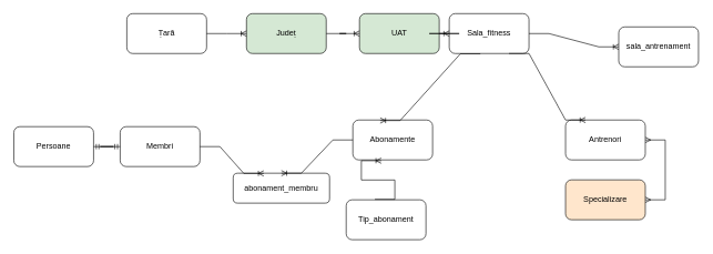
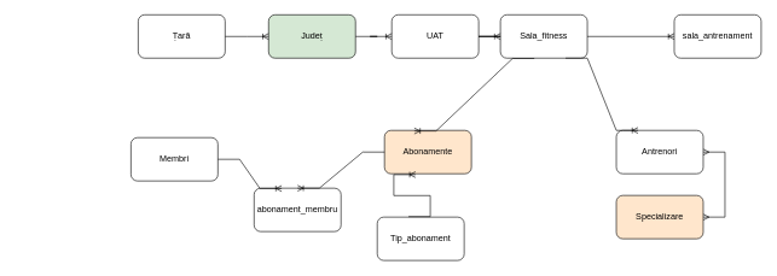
  <mxCell id="0" />
  <mxCell id="1" parent="0" />
  <mxCell id="2" value="Țară" style="rounded=1;whiteSpace=wrap;html=1;" vertex="1" parent="1"><mxGeometry x="190" y="20" width="120" height="60" as="geometry" /></mxCell>
  <mxCell id="3" value="Județ" style="rounded=1;whiteSpace=wrap;html=1;fillColor=#d5e8d4;" vertex="1" parent="1"><mxGeometry x="370" y="20" width="120" height="60" as="geometry" /></mxCell>
- <mxCell id="4" value="UAT" style="rounded=1;whiteSpace=wrap;html=1;fillColor=#d5e8d4;" vertex="1" parent="1"><mxGeometry x="540" y="20" width="120" height="60" as="geometry" /></mxCell>
- <mxCell id="5" value="Sala_fitness" style="rounded=1;whiteSpace=wrap;html=1;" vertex="1" parent="1"><mxGeometry x="675" y="20" width="120" height="60" as="geometry" /></mxCell>
+ <mxCell id="4" value="UAT" style="rounded=1;whiteSpace=wrap;html=1;" vertex="1" parent="1"><mxGeometry x="540" y="20" width="120" height="60" as="geometry" /></mxCell>
+ <mxCell id="5" value="Sala_fitness" style="rounded=1;whiteSpace=wrap;html=1;" vertex="1" parent="1"><mxGeometry x="690" y="20" width="120" height="60" as="geometry" /></mxCell>
  <mxCell id="6" value="Membri" style="rounded=1;whiteSpace=wrap;html=1;" vertex="1" parent="1"><mxGeometry x="180" y="190" width="120" height="60" as="geometry" /></mxCell>
- <mxCell id="7" value="Abonamente" style="rounded=1;whiteSpace=wrap;html=1;" vertex="1" parent="1"><mxGeometry x="530" y="180" width="120" height="60" as="geometry" /></mxCell>
+ <mxCell id="7" value="Abonamente" style="rounded=1;whiteSpace=wrap;html=1;fillColor=#ffe6cc;" vertex="1" parent="1"><mxGeometry x="530" y="180" width="120" height="60" as="geometry" /></mxCell>
  <mxCell id="8" value="Tip_abonament" style="rounded=1;whiteSpace=wrap;html=1;" vertex="1" parent="1"><mxGeometry x="520" y="300" width="120" height="60" as="geometry" /></mxCell>
  <mxCell id="9" value="Antrenori" style="rounded=1;whiteSpace=wrap;html=1;" vertex="1" parent="1"><mxGeometry x="850" y="180" width="120" height="60" as="geometry" /></mxCell>
  <mxCell id="10" value="Specializare" style="rounded=1;whiteSpace=wrap;html=1;fillColor=#ffe6cc;" vertex="1" parent="1"><mxGeometry x="850" y="270" width="120" height="60" as="geometry" /></mxCell>
- <mxCell id="11" value="sala_antrenament" style="rounded=1;whiteSpace=wrap;html=1;" vertex="1" parent="1"><mxGeometry x="930" y="40" width="120" height="60" as="geometry" /></mxCell>
- <mxCell id="12" value="Persoane" style="rounded=1;whiteSpace=wrap;html=1;" vertex="1" parent="1"><mxGeometry x="20" y="190" width="120" height="60" as="geometry" /></mxCell>
+ <mxCell id="11" value="sala_antrenament" style="rounded=1;whiteSpace=wrap;html=1;" vertex="1" parent="1"><mxGeometry x="930" y="20" width="120" height="60" as="geometry" /></mxCell>
  <mxCell id="13" value="" style="edgeStyle=entityRelationEdgeStyle;fontSize=12;html=1;endArrow=ERoneToMany;rounded=0;entryX=0;entryY=0.5;entryDx=0;entryDy=0;" edge="1" parent="1" source="2" target="3"><mxGeometry width="100" height="100" relative="1" as="geometry"><mxPoint x="610" y="300" as="sourcePoint" /><mxPoint x="710" y="200" as="targetPoint" /></mxGeometry></mxCell>
  <mxCell id="14" value="" style="edgeStyle=entityRelationEdgeStyle;fontSize=12;html=1;endArrow=ERoneToMany;rounded=0;" edge="1" parent="1" source="3" target="4"><mxGeometry width="100" height="100" relative="1" as="geometry"><mxPoint x="610" y="300" as="sourcePoint" /><mxPoint x="710" y="200" as="targetPoint" /></mxGeometry></mxCell>
  <mxCell id="15" value="" style="edgeStyle=entityRelationEdgeStyle;fontSize=12;html=1;endArrow=ERoneToMany;rounded=0;entryX=0;entryY=0.5;entryDx=0;entryDy=0;" edge="1" parent="1" source="4" target="5"><mxGeometry width="100" height="100" relative="1" as="geometry"><mxPoint x="610" y="300" as="sourcePoint" /><mxPoint x="710" y="200" as="targetPoint" /></mxGeometry></mxCell>
  <mxCell id="16" value="" style="edgeStyle=entityRelationEdgeStyle;fontSize=12;html=1;endArrow=ERoneToMany;rounded=0;entryX=0;entryY=0.5;entryDx=0;entryDy=0;exitX=1;exitY=0.5;exitDx=0;exitDy=0;" edge="1" parent="1" source="5" target="11"><mxGeometry width="100" height="100" relative="1" as="geometry"><mxPoint x="610" y="300" as="sourcePoint" /><mxPoint x="710" y="200" as="targetPoint" /></mxGeometry></mxCell>
- <mxCell id="17" value="" style="edgeStyle=entityRelationEdgeStyle;fontSize=12;html=1;endArrow=ERmandOne;startArrow=ERmandOne;rounded=0;entryX=0;entryY=0.5;entryDx=0;entryDy=0;" edge="1" parent="1" source="12" target="6"><mxGeometry width="100" height="100" relative="1" as="geometry"><mxPoint x="210" y="290" as="sourcePoint" /><mxPoint x="470" y="270" as="targetPoint" /><Array as="points"><mxPoint x="170" y="290" /><mxPoint x="170" y="300" /></Array></mxGeometry></mxCell>
  <mxCell id="18" value="" style="edgeStyle=entityRelationEdgeStyle;fontSize=12;html=1;endArrow=ERoneToMany;rounded=0;entryX=0.343;entryY=0.013;entryDx=0;entryDy=0;entryPerimeter=0;exitX=0.39;exitY=1.007;exitDx=0;exitDy=0;exitPerimeter=0;" edge="1" parent="1" source="5" target="7"><mxGeometry width="100" height="100" relative="1" as="geometry"><mxPoint x="780" y="100" as="sourcePoint" /><mxPoint x="880" y="0" as="targetPoint" /></mxGeometry></mxCell>
  <mxCell id="19" value="" style="edgeStyle=entityRelationEdgeStyle;fontSize=12;html=1;endArrow=ERoneToMany;rounded=0;entryX=0.357;entryY=1.02;entryDx=0;entryDy=0;entryPerimeter=0;exitX=0.36;exitY=-0.013;exitDx=0;exitDy=0;exitPerimeter=0;" edge="1" parent="1" source="8" target="7"><mxGeometry width="100" height="100" relative="1" as="geometry"><mxPoint x="510" y="330" as="sourcePoint" /><mxPoint x="610" y="230" as="targetPoint" /></mxGeometry></mxCell>
- <mxCell id="20" value="abonament_membru" style="rounded=1;whiteSpace=wrap;html=1;" vertex="1" parent="1"><mxGeometry x="350" y="260" width="145" height="45" as="geometry" /></mxCell>
+ <mxCell id="20" value="abonament_membru" style="rounded=1;whiteSpace=wrap;html=1;" vertex="1" parent="1"><mxGeometry x="350" y="260" width="120" height="60" as="geometry" /></mxCell>
  <mxCell id="21" value="" style="edgeStyle=entityRelationEdgeStyle;fontSize=12;html=1;endArrow=ERoneToMany;rounded=0;exitX=0;exitY=0.5;exitDx=0;exitDy=0;entryX=0.5;entryY=0;entryDx=0;entryDy=0;" edge="1" parent="1" source="7" target="20"><mxGeometry width="100" height="100" relative="1" as="geometry"><mxPoint x="660" y="310" as="sourcePoint" /><mxPoint x="730" y="200" as="targetPoint" /></mxGeometry></mxCell>
  <mxCell id="22" value="" style="edgeStyle=entityRelationEdgeStyle;fontSize=12;html=1;endArrow=ERoneToMany;rounded=0;entryX=0.317;entryY=0.007;entryDx=0;entryDy=0;entryPerimeter=0;" edge="1" parent="1" source="6" target="20"><mxGeometry width="100" height="100" relative="1" as="geometry"><mxPoint x="410" y="370" as="sourcePoint" /><mxPoint x="510" y="270" as="targetPoint" /></mxGeometry></mxCell>
  <mxCell id="23" value="" style="edgeStyle=entityRelationEdgeStyle;fontSize=12;html=1;endArrow=ERoneToMany;rounded=0;exitX=0.75;exitY=1;exitDx=0;exitDy=0;entryX=0.25;entryY=0;entryDx=0;entryDy=0;" edge="1" parent="1" source="5" target="9"><mxGeometry width="100" height="100" relative="1" as="geometry"><mxPoint x="780" y="100" as="sourcePoint" /><mxPoint x="880" y="0" as="targetPoint" /></mxGeometry></mxCell>
  <mxCell id="24" value="" style="edgeStyle=entityRelationEdgeStyle;fontSize=12;html=1;endArrow=ERmany;startArrow=ERmany;rounded=0;" edge="1" parent="1" source="9" target="10"><mxGeometry width="100" height="100" relative="1" as="geometry"><mxPoint x="700" y="390" as="sourcePoint" /><mxPoint x="800" y="290" as="targetPoint" /></mxGeometry></mxCell>
